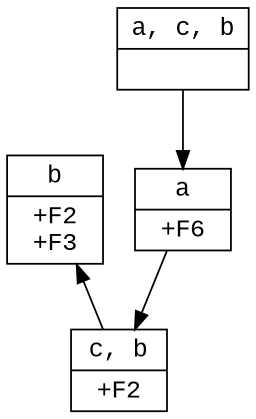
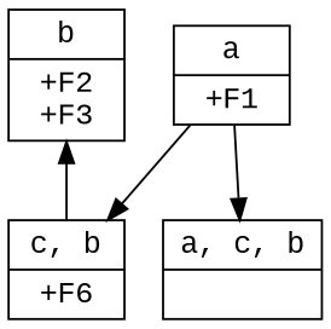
  digraph {
    fontname="Liberation Mono"
    node [fontname="Liberation Mono" shape=record]
    edge [fontname="Liberation Mono"]
-   n1 [label="{<segs> a |<feats> +F6 }"]
+   n1 [label="{<segs> a |<feats> +F1 }"]
    n2 [label="{<segs> b |<feats> +F2\n+F3 }"]
-   n3 [label="{<segs> c, b |<feats> +F2 }"]
+   n3 [label="{<segs> c, b |<feats> +F6 }"]
    n4 [label="{<segs> a, c, b |<feats>  }"]
    subgraph sub_1 {
      rank=same
      n1
      n2
    }
    n1 -> n3
    n3 -> n2
-   n4 -> n1
+   n1 -> n4
  }
